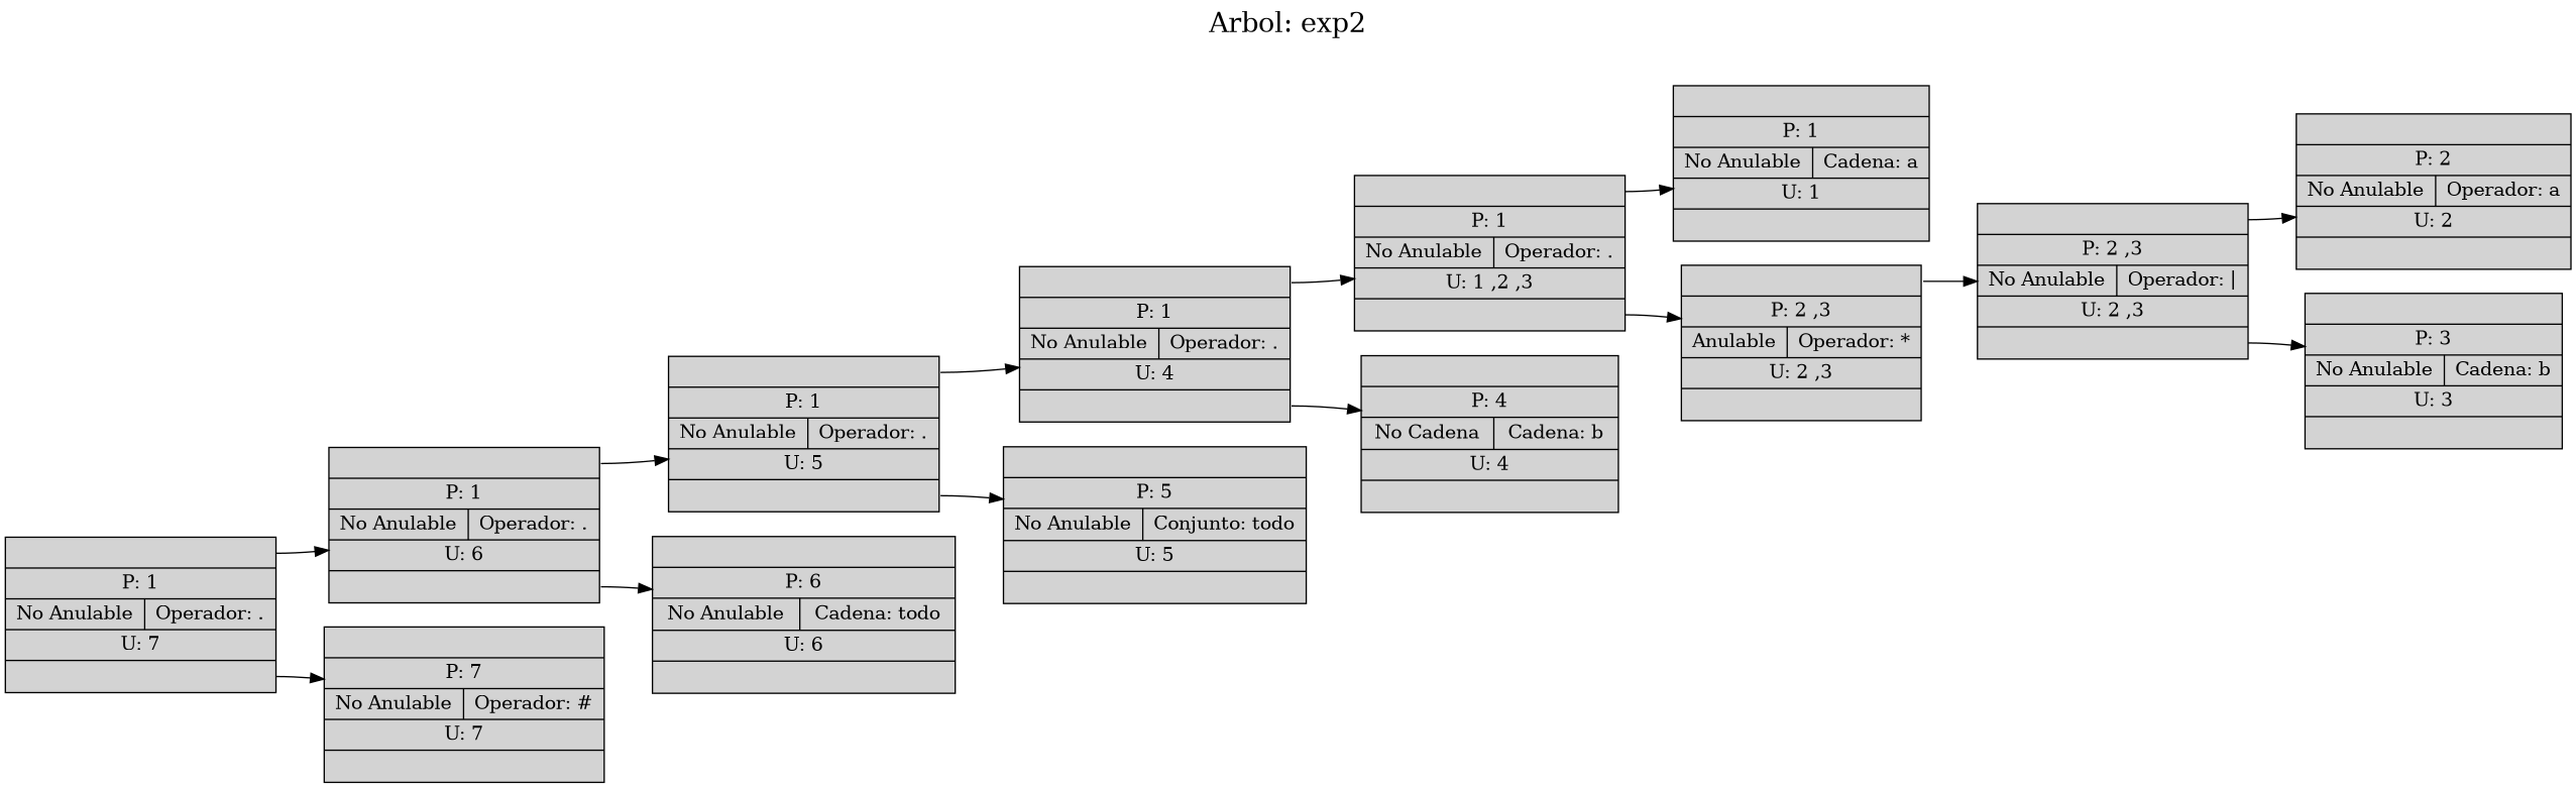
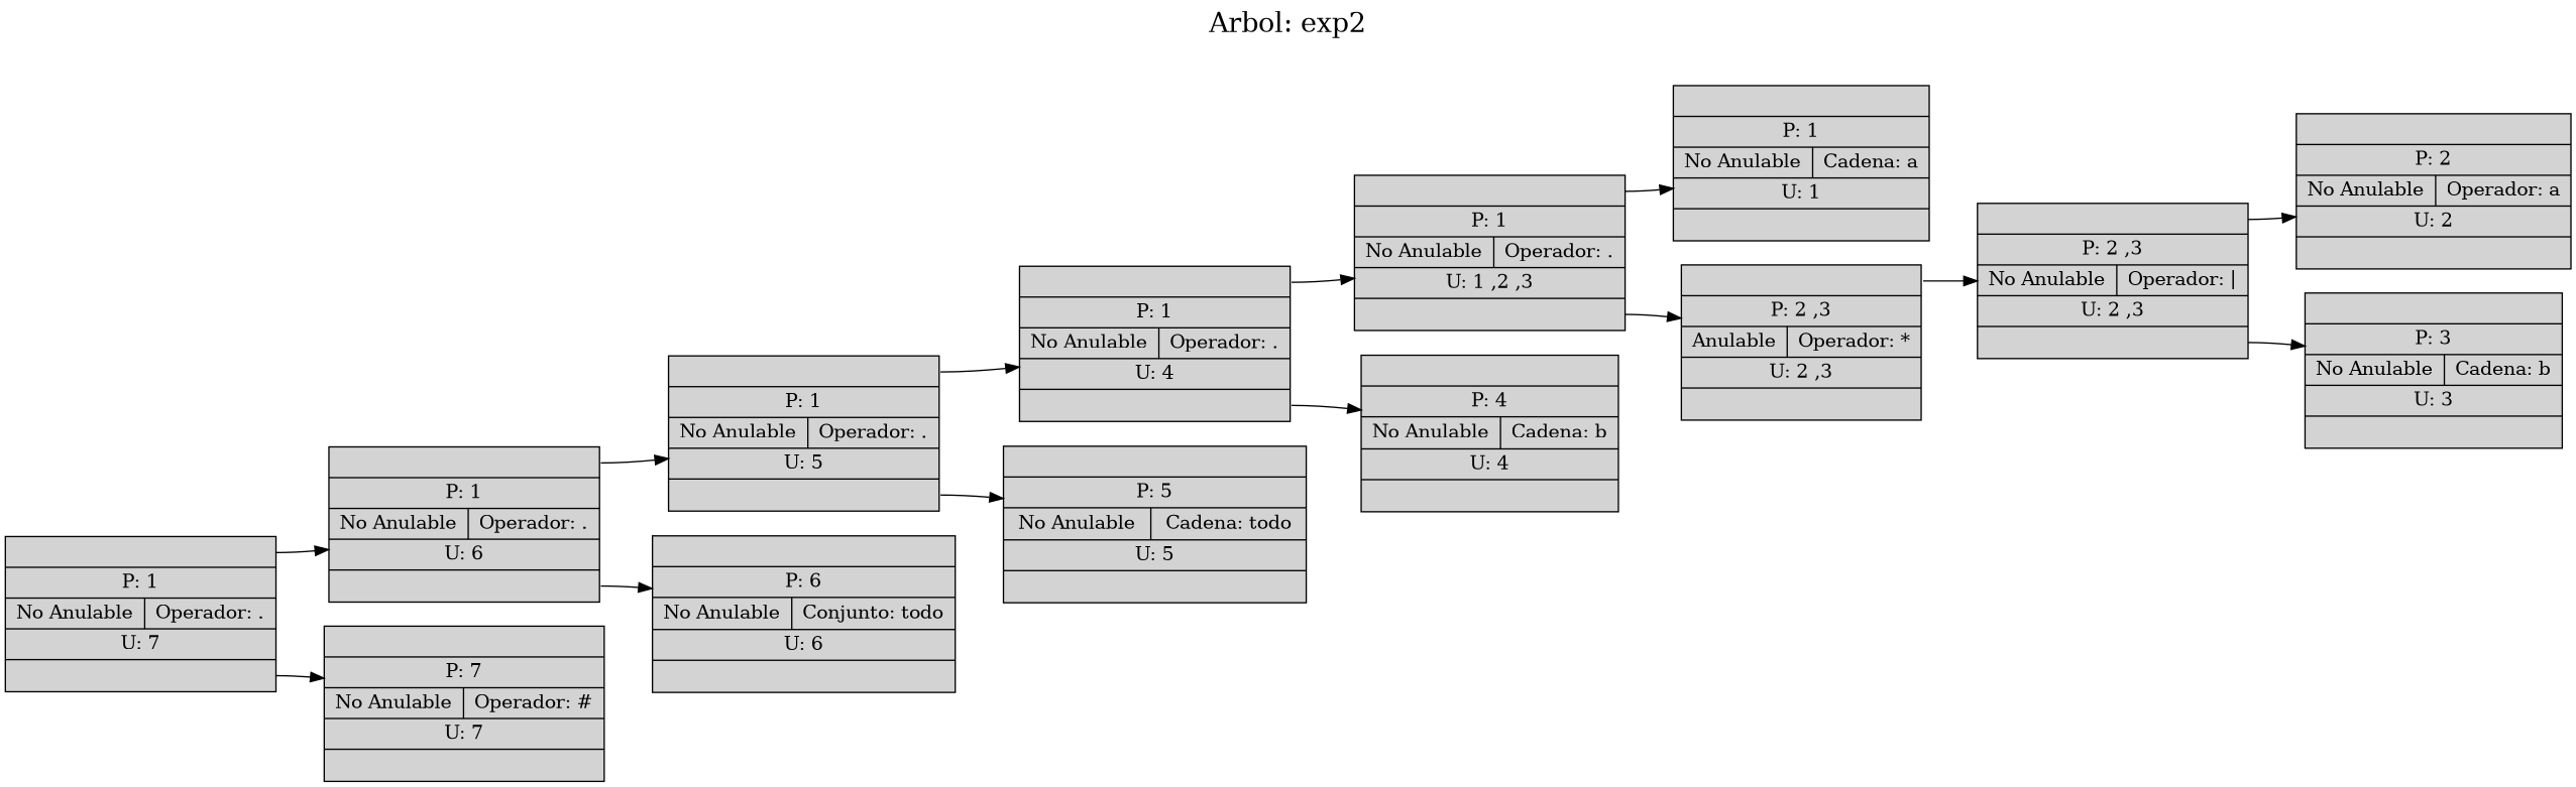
  digraph {
    fontsize=20
    label="Arbol: exp2"
    labelloc=t
    rankdir=LR
    node [shape=record style=filled]
    edge [tailport=C0]
    n1 [label="<C0>|P: 1|{<C1>No Anulable|Operador: \.}|U: 7|<C2>"]
    n2 [label="<C0>|P: 1|{<C1>No Anulable|Operador: \.}|U: 6|<C2>"]
    n3 [label="<C0>|P: 7|{<C1>No Anulable|Operador: \#}|U: 7|<C2>"]
    n4 [label="<C0>|P: 1|{<C1>No Anulable|Operador: \.}|U: 5|<C2>"]
-   n5 [label="<C0>|P: 6|{<C1>No Anulable|Cadena: todo}|U: 6|<C2>"]
+   n5 [label="<C0>|P: 6|{<C1>No Anulable|Conjunto: todo}|U: 6|<C2>"]
    n6 [label="<C0>|P: 1|{<C1>No Anulable|Operador: \.}|U: 4|<C2>"]
-   n7 [label="<C0>|P: 5|{<C1>No Anulable|Conjunto: todo}|U: 5|<C2>"]
+   n7 [label="<C0>|P: 5|{<C1>No Anulable|Cadena: todo}|U: 5|<C2>"]
    n8 [label="<C0>|P: 1|{<C1>No Anulable|Operador: \.}|U: 1 ,2 ,3|<C2>"]
-   n9 [label="<C0>|P: 4|{<C1>No Cadena|Cadena: b}|U: 4|<C2>"]
+   n9 [label="<C0>|P: 4|{<C1>No Anulable|Cadena: b}|U: 4|<C2>"]
    n10 [label="<C0>|P: 1|{<C1>No Anulable|Cadena: a}|U: 1|<C2>"]
    n11 [label="<C0>|P: 2 ,3|{<C1>Anulable|Operador: \*}|U: 2 ,3|<C2>"]
    n12 [label="<C0>|P: 2 ,3|{<C1>No Anulable|Operador: \|}|U: 2 ,3|<C2>"]
    n13 [label="<C0>|P: 2|{<C1>No Anulable|Operador: a}|U: 2|<C2>"]
    n14 [label="<C0>|P: 3|{<C1>No Anulable|Cadena: b}|U: 3|<C2>"]
    n1 -> n2
    n1 -> n3 [tailport=C2]
    n2 -> n4
    n2 -> n5 [tailport=C2]
    n4 -> n6
    n4 -> n7 [tailport=C2]
    n6 -> n8
    n6 -> n9 [tailport=C2]
    n8 -> n10
    n8 -> n11 [tailport=C2]
    n11 -> n12
    n12 -> n13
    n12 -> n14 [tailport=C2]
  }
